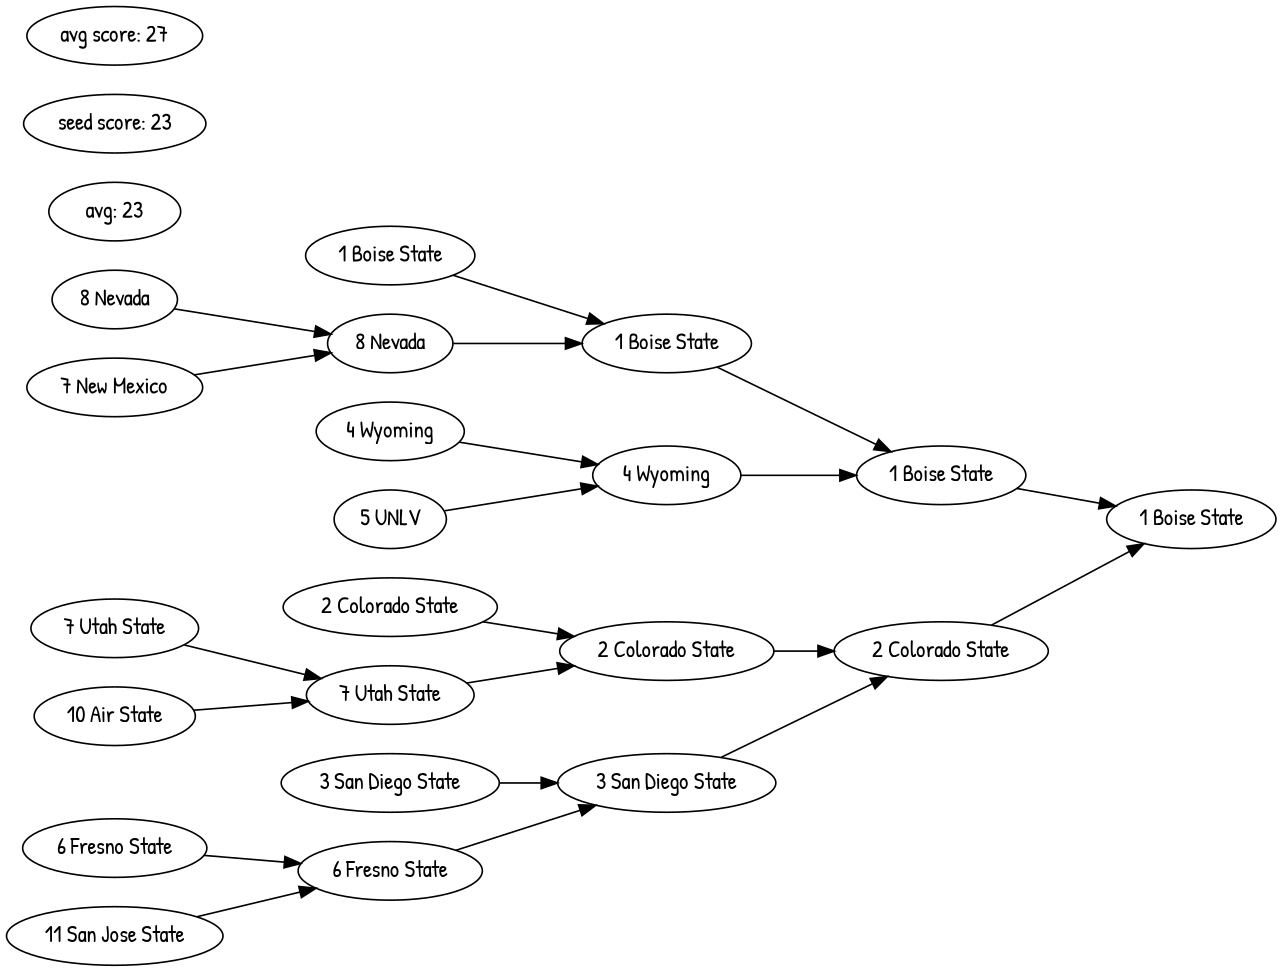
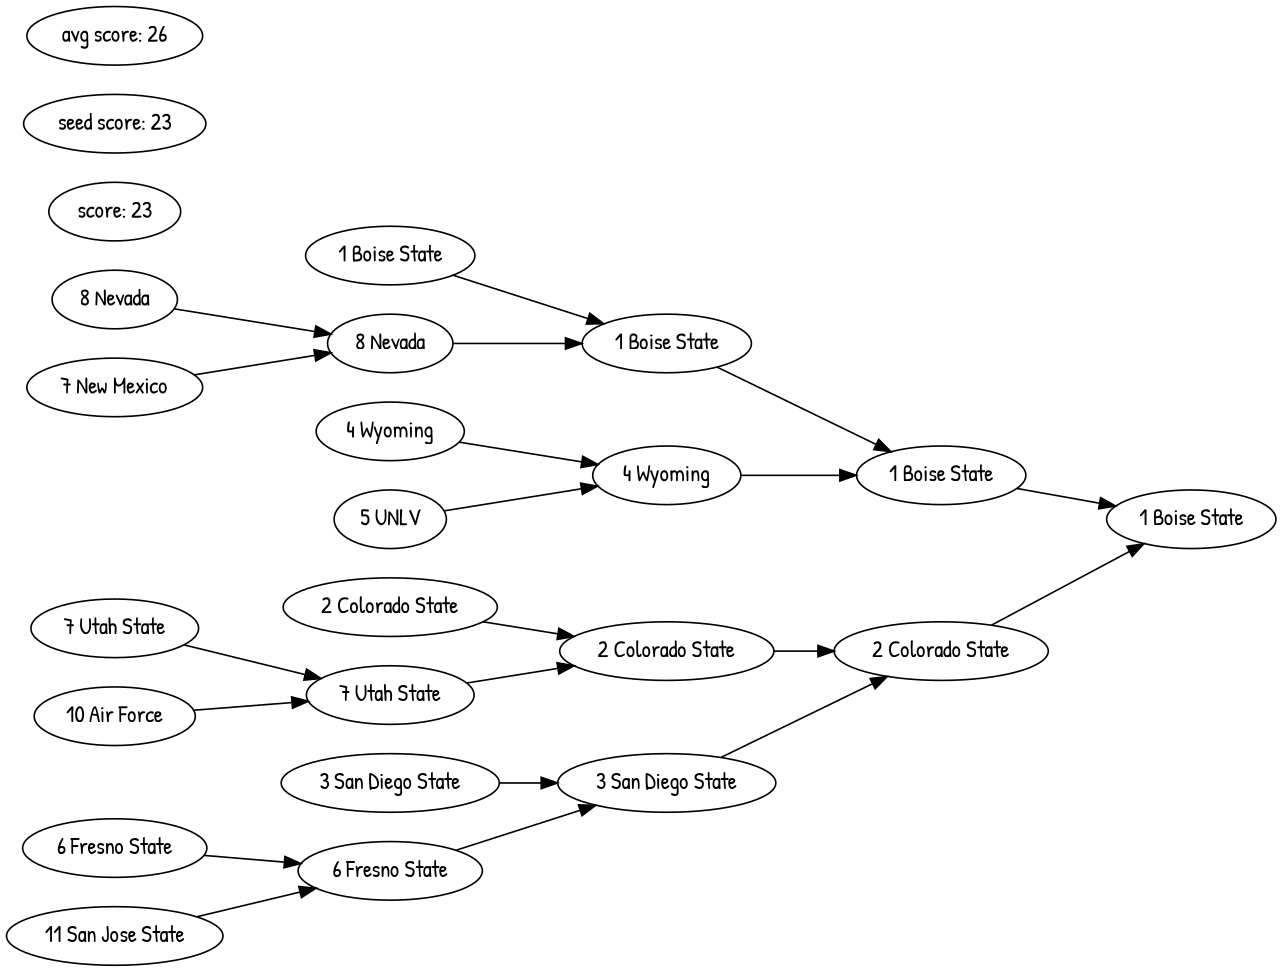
  digraph {
    fontname="Patrick Hand"
    rankdir=LR
    node [fontname="Patrick Hand"]
    edge [fontname="Patrick Hand"]
    n1 [label="1 Boise State"]
    n2 [label="1 Boise State"]
    n3 [label="1 Boise State"]
    n4 [label="1 Boise State"]
    n5 [label="8 Nevada"]
    n6 [label="8 Nevada"]
    n7 [label="7 New Mexico"]
    n8 [label="4 Wyoming"]
    n9 [label="4 Wyoming"]
    n10 [label="5 UNLV"]
    n11 [label="2 Colorado State"]
    n12 [label="2 Colorado State"]
    n13 [label="2 Colorado State"]
    n14 [label="7 Utah State"]
    n15 [label="7 Utah State"]
-   n16 [label="10 Air State"]
+   n16 [label="10 Air Force"]
    n17 [label="3 San Diego State"]
    n18 [label="3 San Diego State"]
    n19 [label="6 Fresno State"]
    n20 [label="6 Fresno State"]
    n21 [label="11 San Jose State"]
-   n22 [label="avg: 23"]
+   n22 [label="score: 23"]
    n23 [label="seed score: 23"]
-   n24 [label="avg score: 27"]
+   n24 [label="avg score: 26"]
    n2 -> n1
    n3 -> n2
    n4 -> n3
    n5 -> n3
    n6 -> n5
    n7 -> n5
    n8 -> n2
    n9 -> n8
    n10 -> n8
    n11 -> n1
    n12 -> n11
    n13 -> n12
    n14 -> n12
    n15 -> n14
    n16 -> n14
    n17 -> n11
    n18 -> n17
    n19 -> n17
    n20 -> n19
    n21 -> n19
  }
